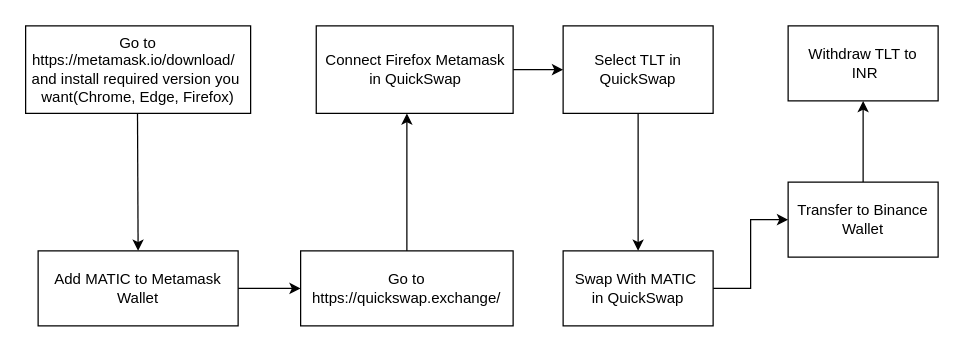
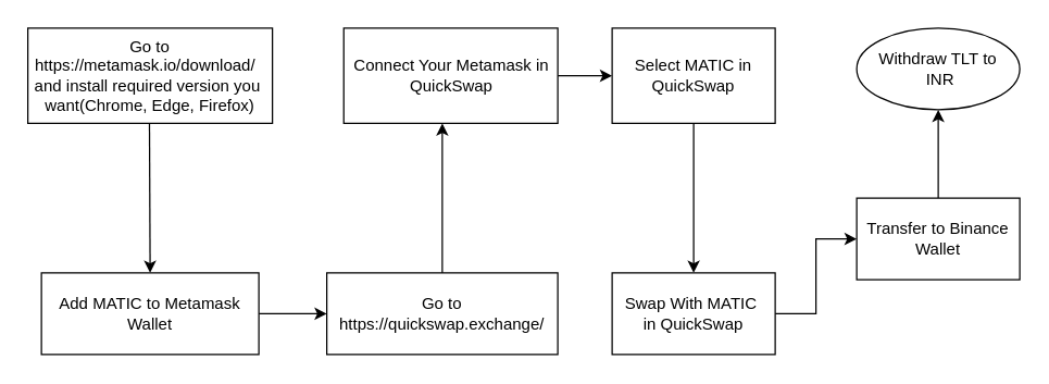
  <mxCell id="0" />
  <mxCell id="1" parent="0" />
  <mxCell id="2" value="Go to https://metamask.io/download/&amp;nbsp;&amp;nbsp;&lt;br&gt;and install required version you&amp;nbsp;&lt;br&gt;want(Chrome, Edge, Firefox)" style="rounded=0;whiteSpace=wrap;html=1;" vertex="1" parent="1"><mxGeometry x="20" y="20" width="180" height="70" as="geometry" /></mxCell>
  <mxCell id="3" style="rounded=0;orthogonalLoop=1;jettySize=auto;html=1;" edge="1" parent="1"><mxGeometry relative="1" as="geometry"><mxPoint x="110" y="200" as="targetPoint" /><mxPoint x="109.5" y="90" as="sourcePoint" /></mxGeometry></mxCell>
  <mxCell id="4" style="edgeStyle=orthogonalEdgeStyle;rounded=0;orthogonalLoop=1;jettySize=auto;html=1;exitX=1;exitY=0.5;exitDx=0;exitDy=0;" edge="1" parent="1" source="5"><mxGeometry relative="1" as="geometry"><mxPoint x="240" y="230" as="targetPoint" /></mxGeometry></mxCell>
  <mxCell id="5" value="Add MATIC to Metamask&lt;br&gt;Wallet" style="rounded=0;whiteSpace=wrap;html=1;" vertex="1" parent="1"><mxGeometry x="30" y="200" width="160" height="60" as="geometry" /></mxCell>
  <mxCell id="6" style="edgeStyle=orthogonalEdgeStyle;rounded=0;orthogonalLoop=1;jettySize=auto;html=1;exitX=0.5;exitY=0;exitDx=0;exitDy=0;" edge="1" parent="1" source="7"><mxGeometry relative="1" as="geometry"><mxPoint x="325" y="90" as="targetPoint" /></mxGeometry></mxCell>
  <mxCell id="7" value="Go to https://quickswap.exchange/" style="rounded=0;whiteSpace=wrap;html=1;" vertex="1" parent="1"><mxGeometry x="240" y="200" width="170" height="60" as="geometry" /></mxCell>
  <mxCell id="8" style="edgeStyle=orthogonalEdgeStyle;rounded=0;orthogonalLoop=1;jettySize=auto;html=1;" edge="1" parent="1" source="9"><mxGeometry relative="1" as="geometry"><mxPoint x="450" y="55" as="targetPoint" /></mxGeometry></mxCell>
- <mxCell id="9" value="Connect Firefox Metamask in QuickSwap" style="rounded=0;whiteSpace=wrap;html=1;" vertex="1" parent="1"><mxGeometry x="252.5" y="20" width="157.5" height="70" as="geometry" /></mxCell>
+ <mxCell id="9" value="Connect Your Metamask in QuickSwap" style="rounded=0;whiteSpace=wrap;html=1;" vertex="1" parent="1"><mxGeometry x="252.5" y="20" width="157.5" height="70" as="geometry" /></mxCell>
  <mxCell id="10" style="edgeStyle=orthogonalEdgeStyle;rounded=0;orthogonalLoop=1;jettySize=auto;html=1;" edge="1" parent="1" source="11"><mxGeometry relative="1" as="geometry"><mxPoint x="510" y="200" as="targetPoint" /></mxGeometry></mxCell>
- <mxCell id="11" value="Select TLT in QuickSwap" style="rounded=0;whiteSpace=wrap;html=1;" vertex="1" parent="1"><mxGeometry x="450" y="20" width="120" height="70" as="geometry" /></mxCell>
+ <mxCell id="11" value="Select MATIC in QuickSwap" style="rounded=0;whiteSpace=wrap;html=1;" vertex="1" parent="1"><mxGeometry x="450" y="20" width="120" height="70" as="geometry" /></mxCell>
  <mxCell id="12" style="edgeStyle=orthogonalEdgeStyle;rounded=0;orthogonalLoop=1;jettySize=auto;html=1;" edge="1" parent="1" source="13" target="15"><mxGeometry relative="1" as="geometry"><mxPoint x="620" y="230" as="targetPoint" /></mxGeometry></mxCell>
  <mxCell id="13" value="Swap With MATIC&amp;nbsp;&lt;br&gt;in QuickSwap" style="rounded=0;whiteSpace=wrap;html=1;" vertex="1" parent="1"><mxGeometry x="450" y="200" width="120" height="60" as="geometry" /></mxCell>
  <mxCell id="14" style="edgeStyle=orthogonalEdgeStyle;rounded=0;orthogonalLoop=1;jettySize=auto;html=1;" edge="1" parent="1" source="15" target="16"><mxGeometry relative="1" as="geometry"><mxPoint x="690" y="100" as="targetPoint" /></mxGeometry></mxCell>
  <mxCell id="15" value="Transfer to Binance Wallet" style="rounded=0;whiteSpace=wrap;html=1;" vertex="1" parent="1"><mxGeometry x="630" y="145" width="120" height="60" as="geometry" /></mxCell>
- <mxCell id="16" value="Withdraw TLT to&lt;br&gt;&amp;nbsp;INR" style="rounded=0;whiteSpace=wrap;html=1;" vertex="1" parent="1"><mxGeometry x="630" y="20" width="120" height="60" as="geometry" /></mxCell>
+ <mxCell id="16" value="Withdraw TLT to&lt;br&gt;&amp;nbsp;INR" style="ellipse;whiteSpace=wrap;html=1;" vertex="1" parent="1"><mxGeometry x="630" y="20" width="120" height="60" as="geometry" /></mxCell>
